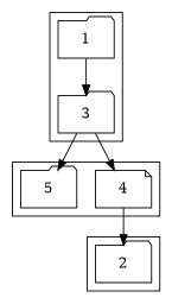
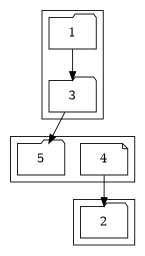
  digraph {
    node [shape=folder]
    2
    1
    3
    4 [shape=note]
    5
    subgraph cluster_1 {
      2
    }
    subgraph cluster_2 {
      1
      3
    }
    subgraph cluster_3 {
      4
      5
    }
    1 -> 3
-   3 -> 4
    3 -> 5
    4 -> 2
  }
